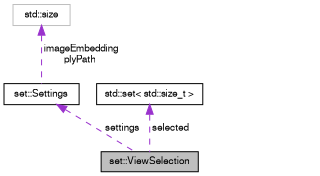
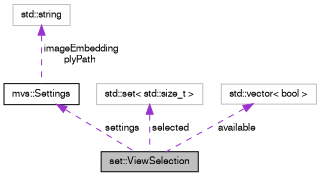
  digraph {
    node [color=grey75 fillcolor=white fontname=FreeSans fontsize=10 shape=record style=filled]
    edge [color=darkorchid3 dir=back fontname=FreeSans fontsize=10 labelfontname=FreeSans labelfontsize=10 style=dashed]
    n1 [color=black fillcolor=grey75 fontcolor=black height=0.2 label="set::ViewSelection" width=0.4]
-   n2 [color=black height=0.2 label="set::Settings" width=0.4]
-   n3 [height=0.2 label="std::size" width=0.4]
-   n4 [color=black height=0.2 label="std::set\< std::size_t \>" width=0.4]
+   n2 [color=black height=0.2 label="mvs::Settings" width=0.4]
+   n3 [height=0.2 label="std::string" width=0.4]
+   n4 [height=0.2 label="std::set\< std::size_t \>" width=0.4]
+   n5 [height=0.2 label="std::vector\< bool \>" width=0.4]
    n2 -> n1 [label=" settings"]
    n3 -> n2 [label=" imageEmbedding\nplyPath"]
    n4 -> n1 [label=" selected"]
+   n5 -> n1 [label=" available"]
  }
